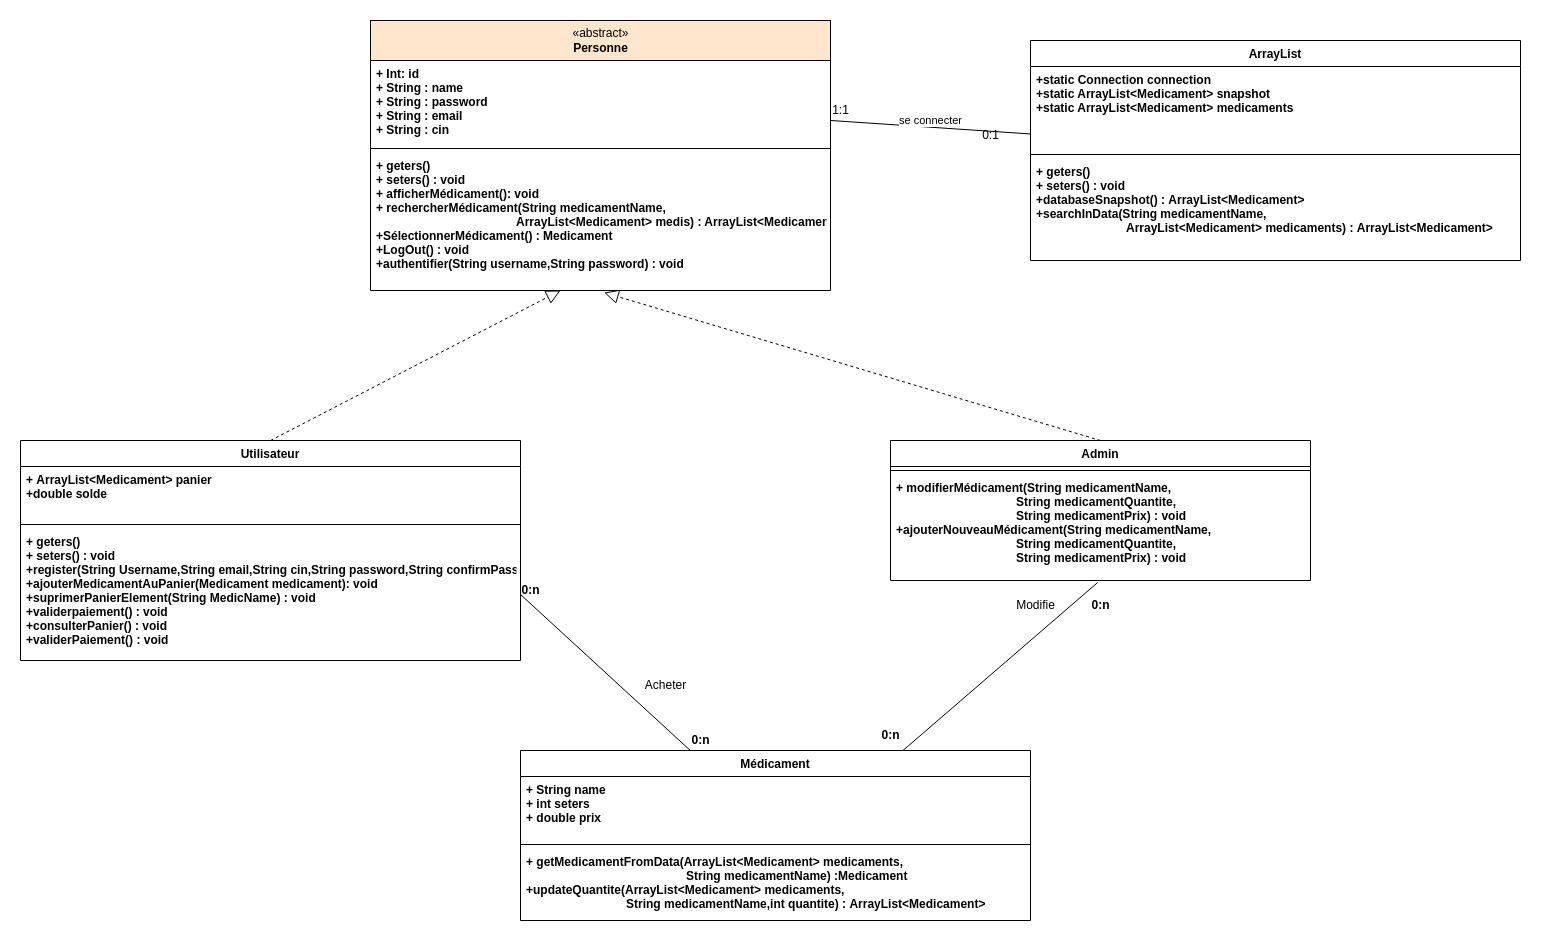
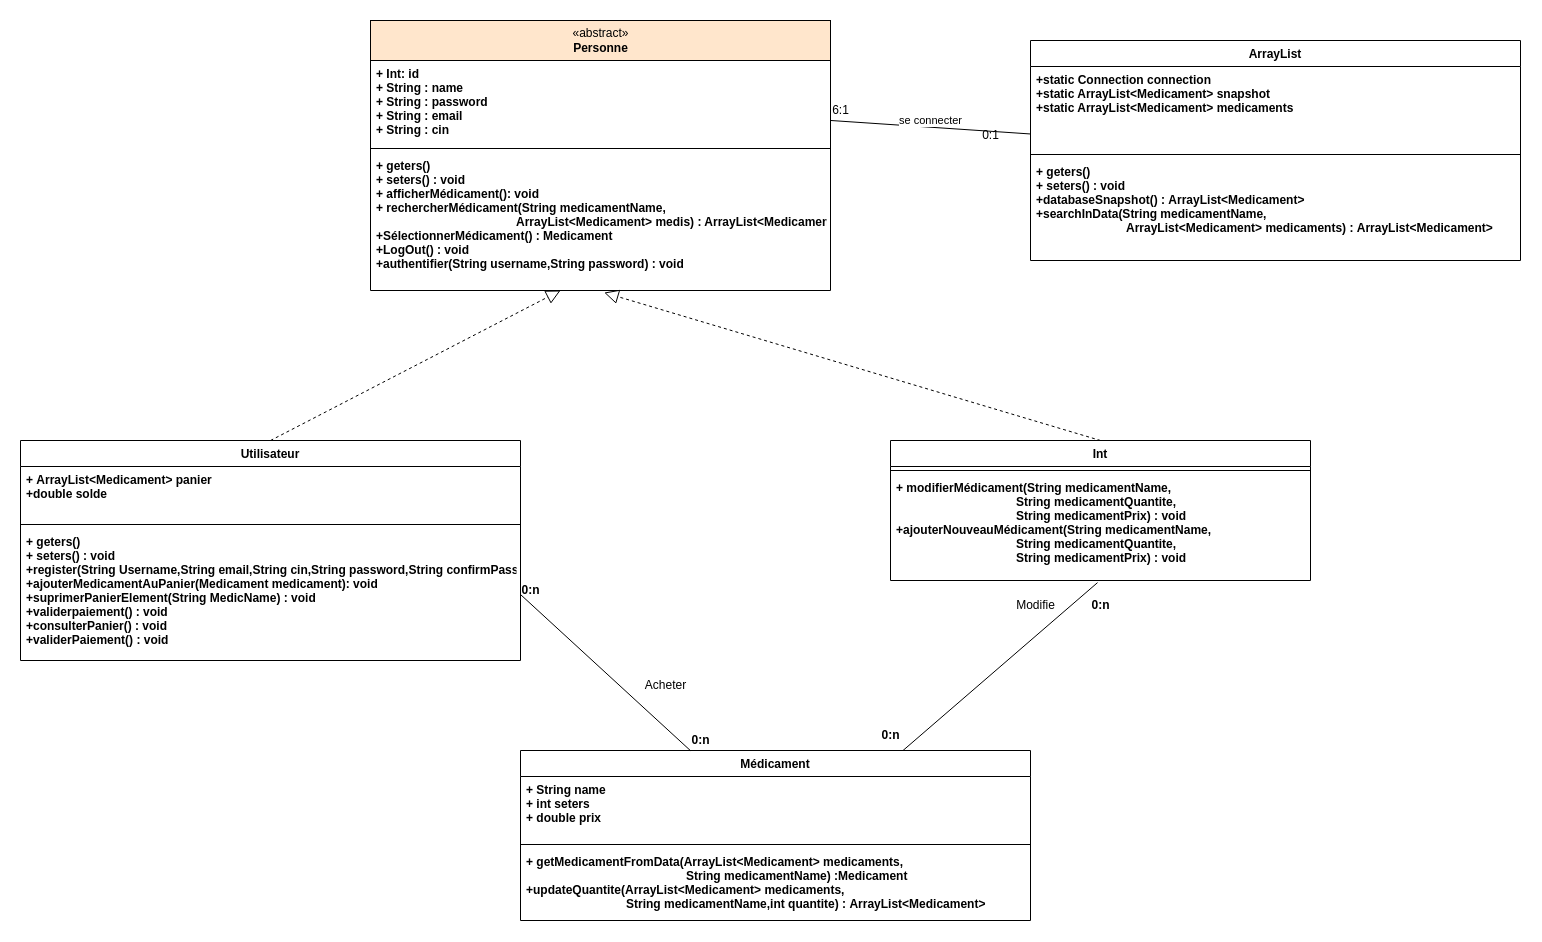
  <mxCell id="0" />
  <mxCell id="1" parent="0" />
  <mxCell id="2" value="" style="swimlane;fontStyle=1;align=center;verticalAlign=top;childLayout=stackLayout;horizontal=1;startSize=0;horizontalStack=0;resizeParent=1;resizeParentMax=0;resizeLast=0;collapsible=1;marginBottom=0;" parent="1" vertex="1"><mxGeometry x="370" y="20" width="460" height="270" as="geometry"><mxRectangle x="130" y="200" width="50" height="40" as="alternateBounds" /></mxGeometry></mxCell>
  <mxCell id="3" value="«abstract»&lt;br&gt;&lt;b&gt;Personne&lt;/b&gt;" style="html=1;fillColor=#ffe6cc;" parent="2" vertex="1"><mxGeometry width="460" height="40" as="geometry" /></mxCell>
  <mxCell id="4" value="+ Int: id&#10;+ String : name &#10;+ String : password&#10;+ String : email&#10;+ String : cin" style="text;strokeColor=none;fillColor=none;align=left;verticalAlign=top;spacingLeft=4;spacingRight=4;overflow=hidden;rotatable=0;points=[[0,0.5],[1,0.5]];portConstraint=eastwest;fontStyle=1" parent="2" vertex="1"><mxGeometry y="40" width="460" height="84" as="geometry" /></mxCell>
  <mxCell id="5" value="" style="line;strokeWidth=1;fillColor=none;align=left;verticalAlign=middle;spacingTop=-1;spacingLeft=3;spacingRight=3;rotatable=0;labelPosition=right;points=[];portConstraint=eastwest;strokeColor=inherit;" parent="2" vertex="1"><mxGeometry y="124" width="460" height="8" as="geometry" /></mxCell>
  <mxCell id="6" value="+ geters()&#10;+ seters() : void&#10;+ afficherMédicament(): void&#10;+ rechercherMédicament(String medicamentName,&#10;                                          ArrayList&lt;Medicament&gt; medis) : ArrayList&lt;Medicament&gt;&#10;+SélectionnerMédicament() : Medicament&#10;+LogOut() : void&#10;+authentifier(String username,String password) : void&#10;&#10;" style="text;strokeColor=none;fillColor=none;align=left;verticalAlign=top;spacingLeft=4;spacingRight=4;overflow=hidden;rotatable=0;points=[[0,0.5],[1,0.5]];portConstraint=eastwest;fontStyle=1" parent="2" vertex="1"><mxGeometry y="132" width="460" height="138" as="geometry" /></mxCell>
- <mxCell id="7" value="Admin" style="swimlane;fontStyle=1;align=center;verticalAlign=top;childLayout=stackLayout;horizontal=1;startSize=26;horizontalStack=0;resizeParent=1;resizeParentMax=0;resizeLast=0;collapsible=1;marginBottom=0;" parent="1" vertex="1"><mxGeometry x="890" y="440" width="420" height="140" as="geometry" /></mxCell>
+ <mxCell id="7" value="Int" style="swimlane;fontStyle=1;align=center;verticalAlign=top;childLayout=stackLayout;horizontal=1;startSize=26;horizontalStack=0;resizeParent=1;resizeParentMax=0;resizeLast=0;collapsible=1;marginBottom=0;" parent="1" vertex="1"><mxGeometry x="890" y="440" width="420" height="140" as="geometry" /></mxCell>
  <mxCell id="8" value="" style="line;strokeWidth=1;fillColor=none;align=left;verticalAlign=middle;spacingTop=-1;spacingLeft=3;spacingRight=3;rotatable=0;labelPosition=right;points=[];portConstraint=eastwest;strokeColor=inherit;" parent="7" vertex="1"><mxGeometry y="26" width="420" height="8" as="geometry" /></mxCell>
  <mxCell id="9" value="+ modifierMédicament(String medicamentName,&#10;                                    String medicamentQuantite,&#10;                                    String medicamentPrix) : void&#10;+ajouterNouveauMédicament(String medicamentName,&#10;                                    String medicamentQuantite,&#10;                                    String medicamentPrix) : void" style="text;strokeColor=none;fillColor=none;align=left;verticalAlign=top;spacingLeft=4;spacingRight=4;overflow=hidden;rotatable=0;points=[[0,0.5],[1,0.5]];portConstraint=eastwest;fontStyle=1" parent="7" vertex="1"><mxGeometry y="34" width="420" height="106" as="geometry" /></mxCell>
  <mxCell id="10" style="edgeStyle=none;rounded=0;orthogonalLoop=1;jettySize=auto;html=1;exitX=0.75;exitY=0;exitDx=0;exitDy=0;entryX=0.493;entryY=1.02;entryDx=0;entryDy=0;entryPerimeter=0;endArrow=none;endFill=0;" edge="1" parent="1" source="11" target="9"><mxGeometry relative="1" as="geometry" /></mxCell>
  <mxCell id="11" value="Médicament" style="swimlane;fontStyle=1;align=center;verticalAlign=top;childLayout=stackLayout;horizontal=1;startSize=26;horizontalStack=0;resizeParent=1;resizeParentMax=0;resizeLast=0;collapsible=1;marginBottom=0;" parent="1" vertex="1"><mxGeometry x="520" y="750" width="510" height="170" as="geometry" /></mxCell>
  <mxCell id="12" value="+ String name&#10;+ int seters&#10;+ double prix" style="text;strokeColor=none;fillColor=none;align=left;verticalAlign=top;spacingLeft=4;spacingRight=4;overflow=hidden;rotatable=0;points=[[0,0.5],[1,0.5]];portConstraint=eastwest;fontStyle=1" parent="11" vertex="1"><mxGeometry y="26" width="510" height="64" as="geometry" /></mxCell>
  <mxCell id="13" value="" style="line;strokeWidth=1;fillColor=none;align=left;verticalAlign=middle;spacingTop=-1;spacingLeft=3;spacingRight=3;rotatable=0;labelPosition=right;points=[];portConstraint=eastwest;strokeColor=inherit;" parent="11" vertex="1"><mxGeometry y="90" width="510" height="8" as="geometry" /></mxCell>
  <mxCell id="14" value="+ getMedicamentFromData(ArrayList&lt;Medicament&gt; medicaments,&#10;                                                String medicamentName) :Medicament&#10;+updateQuantite(ArrayList&lt;Medicament&gt; medicaments,&#10;                              String medicamentName,int quantite) : ArrayList&lt;Medicament&gt;" style="text;strokeColor=none;fillColor=none;align=left;verticalAlign=top;spacingLeft=4;spacingRight=4;overflow=hidden;rotatable=0;points=[[0,0.5],[1,0.5]];portConstraint=eastwest;fontStyle=1" parent="11" vertex="1"><mxGeometry y="98" width="510" height="72" as="geometry" /></mxCell>
  <mxCell id="15" value="ArrayList" style="swimlane;fontStyle=1;align=center;verticalAlign=top;childLayout=stackLayout;horizontal=1;startSize=26;horizontalStack=0;resizeParent=1;resizeParentMax=0;resizeLast=0;collapsible=1;marginBottom=0;" parent="1" vertex="1"><mxGeometry x="1030" y="40" width="490" height="220" as="geometry" /></mxCell>
  <mxCell id="16" value="+static Connection connection&#10;+static ArrayList&lt;Medicament&gt; snapshot&#10;+static ArrayList&lt;Medicament&gt; medicaments" style="text;strokeColor=none;fillColor=none;align=left;verticalAlign=top;spacingLeft=4;spacingRight=4;overflow=hidden;rotatable=0;points=[[0,0.5],[1,0.5]];portConstraint=eastwest;fontStyle=1" parent="15" vertex="1"><mxGeometry y="26" width="490" height="84" as="geometry" /></mxCell>
  <mxCell id="17" value="" style="line;strokeWidth=1;fillColor=none;align=left;verticalAlign=middle;spacingTop=-1;spacingLeft=3;spacingRight=3;rotatable=0;labelPosition=right;points=[];portConstraint=eastwest;strokeColor=inherit;" parent="15" vertex="1"><mxGeometry y="110" width="490" height="8" as="geometry" /></mxCell>
  <mxCell id="18" value="+ geters()&#10;+ seters() : void&#10;+databaseSnapshot() : ArrayList&lt;Medicament&gt;&#10;+searchInData(String medicamentName,&#10;                           ArrayList&lt;Medicament&gt; medicaments) : ArrayList&lt;Medicament&gt;&#10;" style="text;strokeColor=none;fillColor=none;align=left;verticalAlign=top;spacingLeft=4;spacingRight=4;overflow=hidden;rotatable=0;points=[[0,0.5],[1,0.5]];portConstraint=eastwest;fontStyle=1" parent="15" vertex="1"><mxGeometry y="118" width="490" height="102" as="geometry" /></mxCell>
  <mxCell id="19" value="Utilisateur" style="swimlane;fontStyle=1;align=center;verticalAlign=top;childLayout=stackLayout;horizontal=1;startSize=26;horizontalStack=0;resizeParent=1;resizeParentMax=0;resizeLast=0;collapsible=1;marginBottom=0;" parent="1" vertex="1"><mxGeometry x="20" y="440" width="500" height="220" as="geometry" /></mxCell>
  <mxCell id="20" value="+ ArrayList&lt;Medicament&gt; panier&#10;+double solde" style="text;strokeColor=none;fillColor=none;align=left;verticalAlign=top;spacingLeft=4;spacingRight=4;overflow=hidden;rotatable=0;points=[[0,0.5],[1,0.5]];portConstraint=eastwest;fontStyle=1" parent="19" vertex="1"><mxGeometry y="26" width="500" height="54" as="geometry" /></mxCell>
  <mxCell id="21" value="" style="line;strokeWidth=1;fillColor=none;align=left;verticalAlign=middle;spacingTop=-1;spacingLeft=3;spacingRight=3;rotatable=0;labelPosition=right;points=[];portConstraint=eastwest;strokeColor=inherit;" parent="19" vertex="1"><mxGeometry y="80" width="500" height="8" as="geometry" /></mxCell>
  <mxCell id="22" value="+ geters()&#10;+ seters() : void&#10;+register(String Username,String email,String cin,String password,String confirmPassword)&#10;+ajouterMedicamentAuPanier(Medicament medicament): void&#10;+suprimerPanierElement(String MedicName) : void&#10;+validerpaiement() : void&#10;+consulterPanier() : void&#10;+validerPaiement() : void&#10;&#10;" style="text;strokeColor=none;fillColor=none;align=left;verticalAlign=top;spacingLeft=4;spacingRight=4;overflow=hidden;rotatable=0;points=[[0,0.5],[1,0.5]];portConstraint=eastwest;fontStyle=1" parent="19" vertex="1"><mxGeometry y="88" width="500" height="132" as="geometry" /></mxCell>
  <mxCell id="23" value="" style="endArrow=block;dashed=1;endFill=0;endSize=12;html=1;rounded=0;exitX=0.5;exitY=0;exitDx=0;exitDy=0;" edge="1" parent="1" source="19"><mxGeometry width="160" relative="1" as="geometry"><mxPoint x="390" y="370" as="sourcePoint" /><mxPoint x="560" y="290" as="targetPoint" /></mxGeometry></mxCell>
  <mxCell id="24" value="" style="endArrow=block;dashed=1;endFill=0;endSize=12;html=1;rounded=0;entryX=0.508;entryY=1.015;entryDx=0;entryDy=0;entryPerimeter=0;exitX=0.5;exitY=0;exitDx=0;exitDy=0;" edge="1" parent="1" source="7" target="6"><mxGeometry width="160" relative="1" as="geometry"><mxPoint x="250" y="420" as="sourcePoint" /><mxPoint x="529.04" y="300.966" as="targetPoint" /></mxGeometry></mxCell>
  <mxCell id="25" style="edgeStyle=none;rounded=0;orthogonalLoop=1;jettySize=auto;html=1;exitX=1;exitY=0.714;exitDx=0;exitDy=0;endArrow=none;endFill=0;exitPerimeter=0;" edge="1" parent="1" source="4" target="15"><mxGeometry relative="1" as="geometry" /></mxCell>
  <mxCell id="26" value="se connecter" style="edgeLabel;html=1;align=center;verticalAlign=middle;resizable=0;points=[];" vertex="1" connectable="0" parent="25"><mxGeometry x="-0.128" y="-3" relative="1" as="geometry"><mxPoint x="13" y="-9" as="offset" /></mxGeometry></mxCell>
- <mxCell id="27" value="1:1" style="text;html=1;align=center;verticalAlign=middle;resizable=0;points=[];autosize=1;strokeColor=none;fillColor=none;" vertex="1" parent="1"><mxGeometry x="820" y="95" width="40" height="30" as="geometry" /></mxCell>
+ <mxCell id="27" value="6:1" style="text;html=1;align=center;verticalAlign=middle;resizable=0;points=[];autosize=1;strokeColor=none;fillColor=none;" vertex="1" parent="1"><mxGeometry x="820" y="95" width="40" height="30" as="geometry" /></mxCell>
  <mxCell id="28" value="0:1" style="text;html=1;align=center;verticalAlign=middle;resizable=0;points=[];autosize=1;strokeColor=none;fillColor=none;" vertex="1" parent="1"><mxGeometry x="970" y="120" width="40" height="30" as="geometry" /></mxCell>
  <mxCell id="29" style="edgeStyle=none;rounded=0;orthogonalLoop=1;jettySize=auto;html=1;exitX=1;exitY=0.5;exitDx=0;exitDy=0;entryX=0.333;entryY=0;entryDx=0;entryDy=0;entryPerimeter=0;endArrow=none;endFill=0;" edge="1" parent="1" source="22" target="11"><mxGeometry relative="1" as="geometry" /></mxCell>
  <mxCell id="30" value="Acheter" style="text;html=1;align=center;verticalAlign=middle;resizable=0;points=[];autosize=1;strokeColor=none;fillColor=none;" vertex="1" parent="1"><mxGeometry x="635" y="670" width="60" height="30" as="geometry" /></mxCell>
  <mxCell id="31" value="&lt;b&gt;0:n&lt;/b&gt;" style="text;html=1;align=center;verticalAlign=middle;resizable=0;points=[];autosize=1;strokeColor=none;fillColor=none;" vertex="1" parent="1"><mxGeometry x="510" y="575" width="40" height="30" as="geometry" /></mxCell>
  <mxCell id="32" value="&lt;b&gt;0:n&lt;/b&gt;" style="text;html=1;align=center;verticalAlign=middle;resizable=0;points=[];autosize=1;strokeColor=none;fillColor=none;" vertex="1" parent="1"><mxGeometry x="680" y="725" width="40" height="30" as="geometry" /></mxCell>
  <mxCell id="33" value="Modifie" style="text;html=1;align=center;verticalAlign=middle;resizable=0;points=[];autosize=1;strokeColor=none;fillColor=none;" vertex="1" parent="1"><mxGeometry x="1005" y="590" width="60" height="30" as="geometry" /></mxCell>
  <mxCell id="34" value="&lt;b&gt;0:n&lt;/b&gt;" style="text;html=1;align=center;verticalAlign=middle;resizable=0;points=[];autosize=1;strokeColor=none;fillColor=none;" vertex="1" parent="1"><mxGeometry x="870" y="720" width="40" height="30" as="geometry" /></mxCell>
  <mxCell id="35" value="&lt;b&gt;0:n&lt;/b&gt;" style="text;html=1;align=center;verticalAlign=middle;resizable=0;points=[];autosize=1;strokeColor=none;fillColor=none;" vertex="1" parent="1"><mxGeometry x="1080" y="590" width="40" height="30" as="geometry" /></mxCell>
